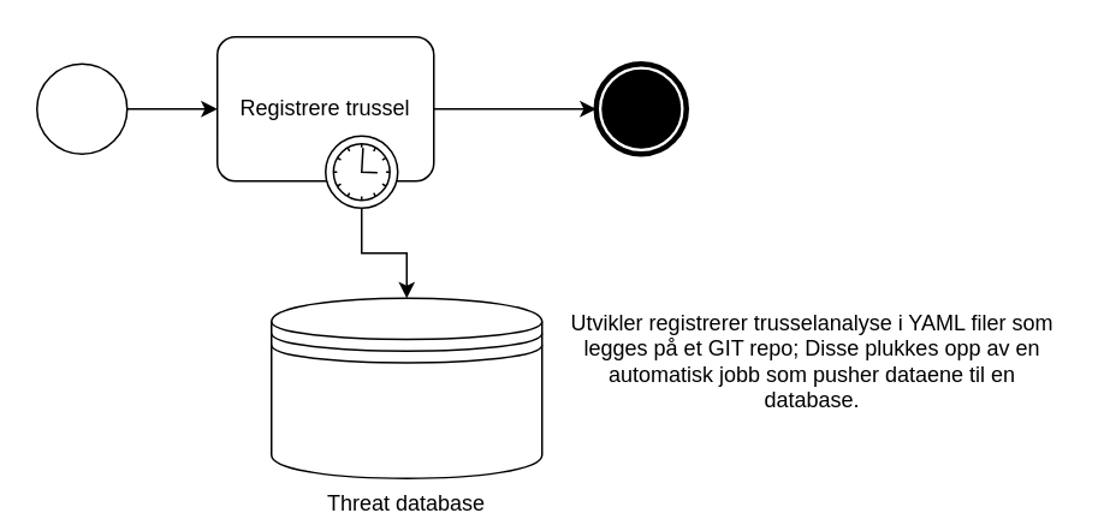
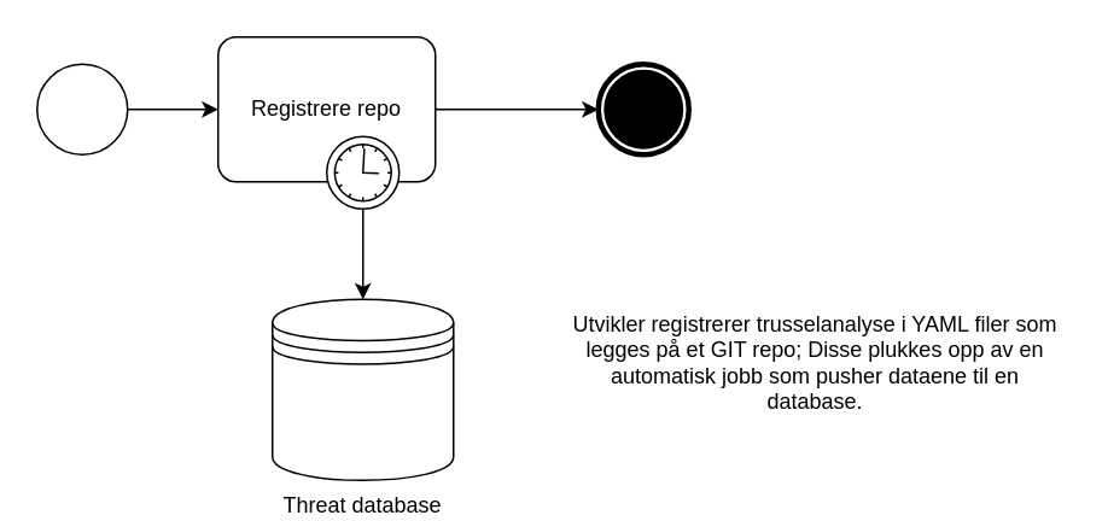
  <mxCell id="0" />
  <mxCell id="1" parent="0" />
- <mxCell id="2" value="Threat database" style="shape=datastore;whiteSpace=wrap;html=1;labelPosition=center;verticalLabelPosition=bottom;align=center;verticalAlign=top;" parent="1" vertex="1"><mxGeometry x="150" y="165" width="150" height="100" as="geometry" /></mxCell>
+ <mxCell id="2" value="Threat database" style="shape=datastore;whiteSpace=wrap;html=1;labelPosition=center;verticalLabelPosition=bottom;align=center;verticalAlign=top;" parent="1" vertex="1"><mxGeometry x="150" y="165" width="100" height="100" as="geometry" /></mxCell>
  <mxCell id="3" value="" style="edgeStyle=orthogonalEdgeStyle;rounded=0;orthogonalLoop=1;jettySize=auto;html=1;" parent="1" source="4" target="7" edge="1"><mxGeometry relative="1" as="geometry" /></mxCell>
- <mxCell id="4" value="Registrere trussel" style="points=[[0.25,0,0],[0.5,0,0],[0.75,0,0],[1,0.25,0],[1,0.5,0],[1,0.75,0],[0.75,1,0],[0.5,1,0],[0.25,1,0],[0,0.75,0],[0,0.5,0],[0,0.25,0]];shape=mxgraph.bpmn.task;whiteSpace=wrap;rectStyle=rounded;size=10;html=1;taskMarker=abstract;" parent="1" vertex="1"><mxGeometry x="120" y="20" width="120" height="80" as="geometry" /></mxCell>
+ <mxCell id="4" value="Registrere repo" style="points=[[0.25,0,0],[0.5,0,0],[0.75,0,0],[1,0.25,0],[1,0.5,0],[1,0.75,0],[0.75,1,0],[0.5,1,0],[0.25,1,0],[0,0.75,0],[0,0.5,0],[0,0.25,0]];shape=mxgraph.bpmn.task;whiteSpace=wrap;rectStyle=rounded;size=10;html=1;taskMarker=abstract;" parent="1" vertex="1"><mxGeometry x="120" y="20" width="120" height="80" as="geometry" /></mxCell>
  <mxCell id="5" value="" style="edgeStyle=orthogonalEdgeStyle;rounded=0;orthogonalLoop=1;jettySize=auto;html=1;" parent="1" source="6" target="4" edge="1"><mxGeometry relative="1" as="geometry" /></mxCell>
  <mxCell id="6" value="" style="points=[[0.145,0.145,0],[0.5,0,0],[0.855,0.145,0],[1,0.5,0],[0.855,0.855,0],[0.5,1,0],[0.145,0.855,0],[0,0.5,0]];shape=mxgraph.bpmn.event;html=1;verticalLabelPosition=bottom;labelBackgroundColor=#ffffff;verticalAlign=top;align=center;perimeter=ellipsePerimeter;outlineConnect=0;aspect=fixed;outline=standard;symbol=general;" parent="1" vertex="1"><mxGeometry x="20" y="35" width="50" height="50" as="geometry" /></mxCell>
  <mxCell id="7" value="" style="points=[[0.145,0.145,0],[0.5,0,0],[0.855,0.145,0],[1,0.5,0],[0.855,0.855,0],[0.5,1,0],[0.145,0.855,0],[0,0.5,0]];shape=mxgraph.bpmn.event;html=1;verticalLabelPosition=bottom;labelBackgroundColor=#ffffff;verticalAlign=top;align=center;perimeter=ellipsePerimeter;outlineConnect=0;aspect=fixed;outline=end;symbol=terminate;" parent="1" vertex="1"><mxGeometry x="330" y="35" width="50" height="50" as="geometry" /></mxCell>
  <mxCell id="8" value="" style="edgeStyle=orthogonalEdgeStyle;rounded=0;orthogonalLoop=1;jettySize=auto;html=1;" parent="1" source="9" target="2" edge="1"><mxGeometry relative="1" as="geometry" /></mxCell>
  <mxCell id="9" value="" style="points=[[0.145,0.145,0],[0.5,0,0],[0.855,0.145,0],[1,0.5,0],[0.855,0.855,0],[0.5,1,0],[0.145,0.855,0],[0,0.5,0]];shape=mxgraph.bpmn.event;html=1;verticalLabelPosition=bottom;labelBackgroundColor=#ffffff;verticalAlign=top;align=center;perimeter=ellipsePerimeter;outlineConnect=0;aspect=fixed;outline=standard;symbol=timer;" parent="1" vertex="1"><mxGeometry x="180" y="75" width="40" height="40" as="geometry" /></mxCell>
  <mxCell id="10" value="Utvikler registrerer trusselanalyse i YAML filer som legges på et GIT repo; Disse plukkes opp av en automatisk jobb som pusher dataene til en database." style="text;html=1;strokeColor=none;fillColor=none;align=center;verticalAlign=middle;whiteSpace=wrap;rounded=0;" parent="1" vertex="1"><mxGeometry x="310" y="145" width="280" height="110" as="geometry" /></mxCell>
